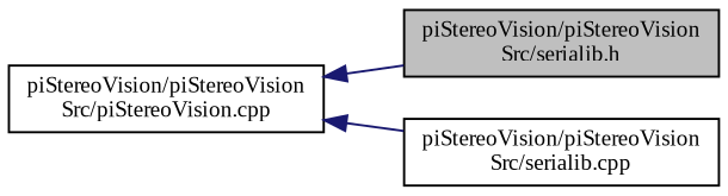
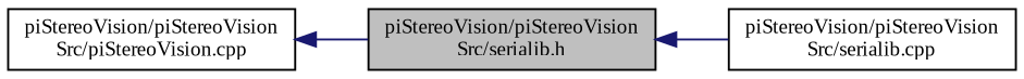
  digraph {
    fontname="Liberation Serif"
    rankdir=LR
    node [color=black fillcolor=white fontname="Liberation Serif" fontsize=10 shape=record style=filled]
    edge [color=midnightblue dir=back fontname="Liberation Serif" fontsize=10 labelfontname=Helvetica labelfontsize=10 style=solid]
    n1 [fillcolor=grey75 fontcolor=black height=0.2 label="piStereoVision/piStereoVision\lSrc/serialib.h" width=0.4]
    n2 [height=0.2 label="piStereoVision/piStereoVision\lSrc/serialib.cpp" width=0.4]
    n3 [height=0.2 label="piStereoVision/piStereoVision\lSrc/piStereoVision.cpp" width=0.4]
-   n3 -> n2
+   n1 -> n2
    n3 -> n1
  }
